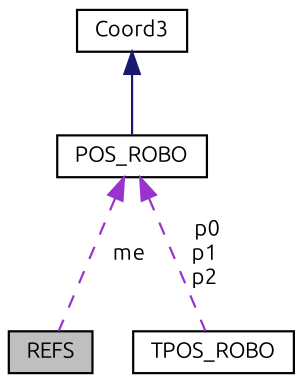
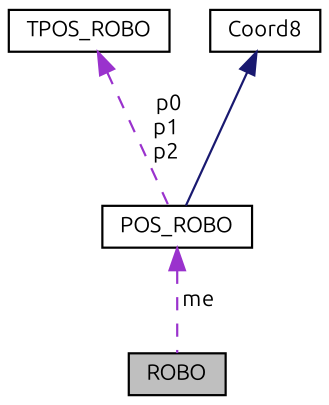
  digraph {
    fontname=Ubuntu
    node [color=black fillcolor=white fontname=Ubuntu fontsize=10 shape=record style=filled]
    edge [color=darkorchid3 dir=back fontname=Ubuntu fontsize=10 labelfontname=Helvetica labelfontsize=10 style=dashed]
-   n1 [fillcolor=grey75 fontcolor=black height=0.2 label=REFS width=0.4]
+   n1 [fillcolor=grey75 fontcolor=black height=0.2 label=ROBO width=0.4]
    n2 [height=0.2 label=TPOS_ROBO width=0.4]
    n3 [height=0.2 label=POS_ROBO width=0.4]
-   n4 [height=0.2 label=Coord3 width=0.4]
+   n4 [height=0.2 label=Coord8 width=0.4]
    n3 -> n1 [label=" me"]
-   n3 -> n2 [label=" p0\np1\np2"]
+   n2 -> n3 [label=" p0\np1\np2"]
    n4 -> n3 [color=midnightblue style=solid]
  }
